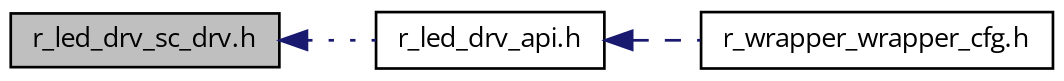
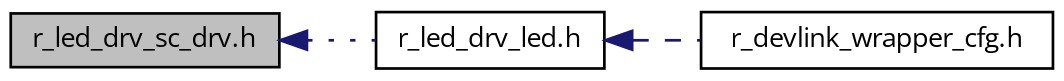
  digraph {
    fontname="Open Sans"
    rankdir=LR
    node [color=black fillcolor=white fontname="Open Sans" fontsize=10 shape=record style=filled]
    edge [color=midnightblue dir=back fontname="Open Sans" fontsize=10 labelfontname=Helvetica labelfontsize=10]
    n1 [fillcolor=grey75 fontcolor=black height=0.2 label="r_led_drv_sc_drv.h" width=0.4]
-   n2 [height=0.2 label="r_led_drv_api.h" width=0.4]
-   n3 [height=0.2 label="r_wrapper_wrapper_cfg.h" width=0.4]
+   n2 [height=0.2 label="r_led_drv_led.h" width=0.4]
+   n3 [height=0.2 label="r_devlink_wrapper_cfg.h" width=0.4]
    n1 -> n2 [style=dotted]
    n2 -> n3 [style=dashed]
  }
